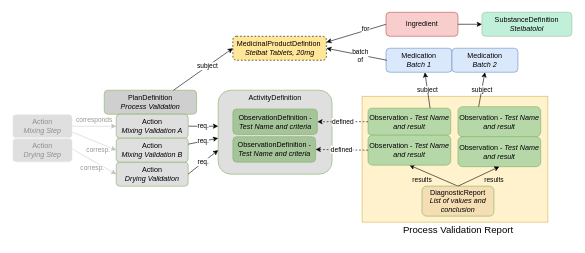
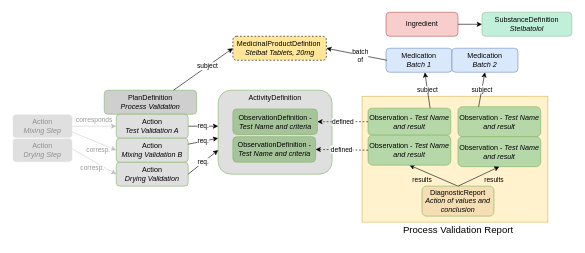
  <mxCell id="0" />
  <mxCell id="1" parent="0" />
  <mxCell id="2" value="&lt;br&gt;&lt;span style=&quot;color: rgb(0, 0, 0); font-family: Helvetica; font-size: 12px; font-style: normal; font-variant-ligatures: normal; font-variant-caps: normal; font-weight: 400; letter-spacing: normal; orphans: 2; text-align: center; text-indent: 0px; text-transform: none; widows: 2; word-spacing: 0px; -webkit-text-stroke-width: 0px; text-decoration-thickness: initial; text-decoration-style: initial; text-decoration-color: initial; float: none; display: inline !important;&quot;&gt;ActivityDefinition&lt;/span&gt;&lt;br&gt;&lt;br&gt;&lt;br&gt;&lt;br&gt;&lt;br&gt;&lt;br&gt;&lt;br&gt;&lt;br&gt;&lt;br&gt;&lt;br&gt;" style="rounded=1;whiteSpace=wrap;html=1;fontSize=12;glass=0;strokeWidth=1;shadow=0;fillColor=#dfdfdf;strokeColor=#82b366;labelPosition=center;verticalLabelPosition=middle;align=center;verticalAlign=middle;labelBackgroundColor=none;" parent="1" vertex="1"><mxGeometry x="363" y="150" width="190" height="140" as="geometry" /></mxCell>
  <mxCell id="3" value="" style="rounded=0;whiteSpace=wrap;html=1;fillColor=#fff2cc;strokeColor=#d6b656;" parent="1" vertex="1"><mxGeometry x="603" width="310" height="210" as="geometry" y="160" /></mxCell>
  <mxCell id="4" value="results" style="endArrow=classic;html=1;rounded=0;exitX=0.5;exitY=0;exitDx=0;exitDy=0;entryX=0.5;entryY=1;entryDx=0;entryDy=0;labelBackgroundColor=none;" parent="1" source="8" target="14" edge="1"><mxGeometry x="0.338" y="15" width="50" height="50" relative="1" as="geometry"><mxPoint x="773" y="270" as="sourcePoint" /><mxPoint x="849.5" y="310" as="targetPoint" /><mxPoint as="offset" /></mxGeometry></mxCell>
  <mxCell id="5" value="MedicinalProductDefintion&amp;nbsp;&lt;br&gt;&lt;i style=&quot;border-color: var(--border-color);&quot;&gt;Stelbat Tablets, 20mg&lt;/i&gt;" style="rounded=1;whiteSpace=wrap;html=1;fontSize=12;glass=0;strokeWidth=1;shadow=0;fillColor=#ffe699;dashed=1;" parent="1" vertex="1"><mxGeometry x="387.5" y="60" width="156" height="40" as="geometry" /></mxCell>
  <mxCell id="6" value="PlanDefinition&lt;br&gt;&lt;i&gt;Process Validation&lt;/i&gt;" style="rounded=1;whiteSpace=wrap;html=1;fontSize=12;glass=0;strokeWidth=1;shadow=0;fillColor=#cfcfcf;strokeColor=#82b366;" parent="1" vertex="1"><mxGeometry x="173" y="150" width="154" height="40" as="geometry" /></mxCell>
  <mxCell id="7" value="req." style="endArrow=classic;html=1;rounded=0;exitX=1;exitY=0.5;exitDx=0;exitDy=0;" parent="1" source="10" edge="1"><mxGeometry width="50" height="50" relative="1" as="geometry"><mxPoint x="743" y="435" as="sourcePoint" /><mxPoint x="363" y="210" as="targetPoint" /></mxGeometry></mxCell>
- <mxCell id="8" value="DiagnosticReport&lt;br&gt;&lt;i&gt;List of values and conclusion&lt;/i&gt;" style="rounded=1;whiteSpace=wrap;html=1;fontSize=12;glass=0;strokeWidth=1;shadow=0;fillColor=#F5DEB3;strokeColor=#82b366;" parent="1" vertex="1"><mxGeometry x="703" y="310" width="120" height="50" as="geometry" /></mxCell>
+ <mxCell id="8" value="DiagnosticReport&lt;br&gt;&lt;i&gt;Action of values and conclusion&lt;/i&gt;" style="rounded=1;whiteSpace=wrap;html=1;fontSize=12;glass=0;strokeWidth=1;shadow=0;fillColor=#F5DEB3;strokeColor=#82b366;" parent="1" vertex="1"><mxGeometry x="703" y="310" width="120" height="50" as="geometry" /></mxCell>
  <mxCell id="9" value="ObservationDefinition - &lt;i&gt;Test Name and criteria&lt;/i&gt;" style="rounded=1;whiteSpace=wrap;html=1;fontSize=12;glass=0;strokeWidth=1;shadow=0;fillColor=#A6C499;strokeColor=#82b366;" parent="1" vertex="1"><mxGeometry x="387.5" y="227.5" width="138" height="42.5" as="geometry" /></mxCell>
- <mxCell id="10" value="Action&lt;br&gt;&lt;i&gt;Mixing Validation A&lt;br&gt;&lt;/i&gt;" style="rounded=1;whiteSpace=wrap;html=1;fontSize=12;glass=0;strokeWidth=1;shadow=0;fillColor=#dfdfdf;strokeColor=#82b366;" parent="1" vertex="1"><mxGeometry x="193" y="190" width="120" height="40" as="geometry" /></mxCell>
+ <mxCell id="10" value="Action&lt;br&gt;&lt;i&gt;Test Validation A&lt;br&gt;&lt;/i&gt;" style="rounded=1;whiteSpace=wrap;html=1;fontSize=12;glass=0;strokeWidth=1;shadow=0;fillColor=#dfdfdf;strokeColor=#82b366;" parent="1" vertex="1"><mxGeometry x="193" y="190" width="120" height="40" as="geometry" /></mxCell>
  <mxCell id="11" value="Action&lt;br&gt;&lt;i&gt;Drying Validation&lt;/i&gt;" style="rounded=1;whiteSpace=wrap;html=1;fontSize=12;glass=0;strokeWidth=1;shadow=0;fillColor=#dfdfdf;strokeColor=#82b366;" parent="1" vertex="1"><mxGeometry x="193" y="270" width="120" height="40" as="geometry" /></mxCell>
  <mxCell id="12" value="req." style="endArrow=classic;html=1;rounded=0;exitX=1;exitY=0.5;exitDx=0;exitDy=0;" parent="1" source="11" edge="1"><mxGeometry width="50" height="50" relative="1" as="geometry"><mxPoint x="343" y="250" as="sourcePoint" /><mxPoint x="363" y="250" as="targetPoint" /></mxGeometry></mxCell>
  <mxCell id="13" value="Observation - &lt;i&gt;Test Name and result&lt;/i&gt;" style="rounded=1;whiteSpace=wrap;html=1;fontSize=12;glass=0;strokeWidth=1;shadow=0;fillColor=#b6d7a8;strokeColor=#82b366;" parent="1" vertex="1"><mxGeometry x="613" y="180" width="138" height="45" as="geometry" /></mxCell>
  <mxCell id="14" value="Observation - &lt;i&gt;Test Name and result&lt;/i&gt;" style="rounded=1;whiteSpace=wrap;html=1;fontSize=12;glass=0;strokeWidth=1;shadow=0;fillColor=#b6d7a8;strokeColor=#82b366;" parent="1" vertex="1"><mxGeometry x="613" y="225" width="138" height="50" as="geometry" /></mxCell>
  <mxCell id="15" value="Medication&lt;br&gt;&lt;i&gt;Batch 1&lt;/i&gt;" style="rounded=1;whiteSpace=wrap;html=1;fontSize=12;glass=0;strokeWidth=1;shadow=0;fillColor=#dae8fc;strokeColor=#6c8ebf;" parent="1" vertex="1"><mxGeometry x="643" y="80" width="110" height="40" as="geometry" /></mxCell>
  <mxCell id="16" value="" style="endArrow=classic;html=1;rounded=0;exitX=0.75;exitY=0;exitDx=0;exitDy=0;entryX=0;entryY=0.5;entryDx=0;entryDy=0;" parent="1" source="6" target="5" edge="1"><mxGeometry width="50" height="50" relative="1" as="geometry"><mxPoint x="343" y="220" as="sourcePoint" /><mxPoint x="413" y="210" as="targetPoint" /></mxGeometry></mxCell>
  <mxCell id="17" value="subject" style="edgeLabel;html=1;align=center;verticalAlign=middle;resizable=0;points=[];" parent="16" vertex="1" connectable="0"><mxGeometry x="0.238" y="-3" relative="1" as="geometry"><mxPoint x="-7" as="offset" /></mxGeometry></mxCell>
  <mxCell id="18" value="" style="endArrow=classic;html=1;rounded=0;entryX=1;entryY=0.5;entryDx=0;entryDy=0;exitX=0.013;exitY=0.5;exitDx=0;exitDy=0;exitPerimeter=0;" parent="1" source="15" target="5" edge="1"><mxGeometry width="50" height="50" relative="1" as="geometry"><mxPoint x="773" y="140" as="sourcePoint" /><mxPoint x="503" y="140" as="targetPoint" /></mxGeometry></mxCell>
  <mxCell id="19" value="batch&lt;br&gt;of" style="edgeLabel;html=1;align=center;verticalAlign=middle;resizable=0;points=[];" parent="18" vertex="1" connectable="0"><mxGeometry x="-0.401" y="1" relative="1" as="geometry"><mxPoint x="-14" y="-2" as="offset" /></mxGeometry></mxCell>
  <mxCell id="20" value="subject" style="endArrow=classic;html=1;rounded=0;entryX=0.589;entryY=1.005;entryDx=0;entryDy=0;exitX=0.75;exitY=0;exitDx=0;exitDy=0;entryPerimeter=0;" parent="1" source="13" target="15" edge="1"><mxGeometry width="50" height="50" relative="1" as="geometry"><mxPoint x="678" y="170" as="sourcePoint" /><mxPoint x="723" y="120" as="targetPoint" /></mxGeometry></mxCell>
  <mxCell id="21" value="Medication&lt;br&gt;&lt;i&gt;Batch 2&lt;/i&gt;" style="rounded=1;whiteSpace=wrap;html=1;fontSize=12;glass=0;strokeWidth=1;shadow=0;fillColor=#dae8fc;strokeColor=#6c8ebf;" parent="1" vertex="1"><mxGeometry x="753" y="80" width="110" height="40" as="geometry" /></mxCell>
  <mxCell id="22" value="Observation - &lt;i&gt;Test Name and result&lt;/i&gt;" style="rounded=1;whiteSpace=wrap;html=1;fontSize=12;glass=0;strokeWidth=1;shadow=0;fillColor=#b6d7a8;strokeColor=#82b366;" parent="1" vertex="1"><mxGeometry x="763" y="177.5" width="138" height="50" as="geometry" /></mxCell>
  <mxCell id="23" value="Observation - &lt;i&gt;Test Name and result&lt;/i&gt;" style="rounded=1;whiteSpace=wrap;html=1;fontSize=12;glass=0;strokeWidth=1;shadow=0;fillColor=#b6d7a8;strokeColor=#82b366;" parent="1" vertex="1"><mxGeometry x="763" y="227.5" width="138" height="50" as="geometry" /></mxCell>
  <mxCell id="24" value="results" style="endArrow=classic;html=1;rounded=0;exitX=0.5;exitY=0;exitDx=0;exitDy=0;entryX=0.5;entryY=1;entryDx=0;entryDy=0;labelBackgroundColor=none;" parent="1" source="8" target="23" edge="1"><mxGeometry x="0.535" y="-17" width="50" height="50" relative="1" as="geometry"><mxPoint x="763" y="330" as="sourcePoint" /><mxPoint x="692" y="285" as="targetPoint" /><mxPoint x="-1" as="offset" /></mxGeometry></mxCell>
  <mxCell id="25" value="defined" style="endArrow=classic;html=1;rounded=0;entryX=1;entryY=0.5;entryDx=0;entryDy=0;dashed=1;exitX=0;exitY=0.5;exitDx=0;exitDy=0;" parent="1" source="14" target="9" edge="1"><mxGeometry width="50" height="50" relative="1" as="geometry"><mxPoint x="563" y="250" as="sourcePoint" /><mxPoint x="393" y="260" as="targetPoint" /></mxGeometry></mxCell>
  <mxCell id="26" value="defined" style="endArrow=classic;html=1;rounded=0;entryX=1;entryY=0.5;entryDx=0;entryDy=0;dashed=1;exitX=0;exitY=0.5;exitDx=0;exitDy=0;" parent="1" source="13" target="32" edge="1"><mxGeometry width="50" height="50" relative="1" as="geometry"><mxPoint x="573" y="260" as="sourcePoint" /><mxPoint x="531" y="260" as="targetPoint" /></mxGeometry></mxCell>
  <mxCell id="27" value="subject" style="endArrow=classic;html=1;rounded=0;exitX=0.25;exitY=0;exitDx=0;exitDy=0;entryX=0.5;entryY=1;entryDx=0;entryDy=0;" parent="1" source="22" target="21" edge="1"><mxGeometry width="50" height="50" relative="1" as="geometry"><mxPoint x="731" y="207.5" as="sourcePoint" /><mxPoint x="763" y="140" as="targetPoint" /></mxGeometry></mxCell>
  <mxCell id="28" value="Ingredient" style="rounded=1;whiteSpace=wrap;html=1;fontSize=12;glass=0;strokeWidth=1;shadow=0;fillColor=#f8cecc;strokeColor=#b85450;" parent="1" vertex="1"><mxGeometry x="643" y="20" width="120" height="40" as="geometry" /></mxCell>
- <mxCell id="29" value="for" style="endArrow=classic;html=1;rounded=0;entryX=1;entryY=0.25;entryDx=0;entryDy=0;exitX=0;exitY=0.5;exitDx=0;exitDy=0;" parent="1" source="28" target="5" edge="1"><mxGeometry x="-0.333" y="-2" width="50" height="50" relative="1" as="geometry"><mxPoint x="624.43" y="110" as="sourcePoint" /><mxPoint x="549" y="100" as="targetPoint" /><mxPoint as="offset" /></mxGeometry></mxCell>
  <mxCell id="30" value="SubstanceDefinition&lt;br&gt;&lt;i&gt;Stelbatolol&lt;/i&gt;" style="rounded=1;whiteSpace=wrap;html=1;fontSize=12;glass=0;strokeWidth=1;shadow=0;fillColor=#c1f0da;strokeColor=#9ebda2;" parent="1" vertex="1"><mxGeometry x="803" y="20" width="150" height="40" as="geometry" /></mxCell>
  <mxCell id="31" value="" style="endArrow=classic;html=1;rounded=0;exitX=1;exitY=0.5;exitDx=0;exitDy=0;" parent="1" source="28" edge="1"><mxGeometry x="-0.333" y="-2" width="50" height="50" relative="1" as="geometry"><mxPoint x="653" y="50" as="sourcePoint" /><mxPoint x="803" y="40" as="targetPoint" /><mxPoint as="offset" /></mxGeometry></mxCell>
  <mxCell id="32" value="ObservationDefinition - &lt;i&gt;Test Name and criteria&lt;/i&gt;" style="rounded=1;whiteSpace=wrap;html=1;fontSize=12;glass=0;strokeWidth=1;shadow=0;fillColor=#A6C499;strokeColor=#82b366;" parent="1" vertex="1"><mxGeometry x="387.5" y="181.25" width="141" height="42.5" as="geometry" /></mxCell>
  <mxCell id="33" value="Action&lt;br&gt;&lt;i&gt;Mixing Step&lt;/i&gt;" style="rounded=1;whiteSpace=wrap;html=1;fontSize=12;glass=0;strokeWidth=1;shadow=0;fillColor=#dfdfdf;strokeColor=#ffffff;fontColor=#8f8f8f;" parent="1" vertex="1"><mxGeometry x="20" y="190" width="100" height="40" as="geometry" /></mxCell>
  <mxCell id="34" value="Action&lt;br&gt;&lt;i&gt;Drying Step&lt;/i&gt;" style="rounded=1;whiteSpace=wrap;html=1;fontSize=12;glass=0;strokeWidth=1;shadow=0;fillColor=#dfdfdf;strokeColor=#ffffff;fontColor=#8f8f8f;" parent="1" vertex="1"><mxGeometry x="20" y="230" width="100" height="40" as="geometry" /></mxCell>
  <mxCell id="35" value="corresponds" style="endArrow=classic;html=1;rounded=0;exitX=1;exitY=0.5;exitDx=0;exitDy=0;entryX=0;entryY=0.5;entryDx=0;entryDy=0;textOpacity=40;opacity=20;" parent="1" source="33" target="10" edge="1"><mxGeometry x="-0.025" y="10" width="50" height="50" relative="1" as="geometry"><mxPoint x="130" y="209.5" as="sourcePoint" /><mxPoint x="193" y="209.5" as="targetPoint" /><mxPoint as="offset" /></mxGeometry></mxCell>
  <mxCell id="36" value="corresp." style="endArrow=classic;html=1;rounded=0;exitX=1;exitY=0.5;exitDx=0;exitDy=0;entryX=0;entryY=0.5;entryDx=0;entryDy=0;textOpacity=40;opacity=20;" parent="1" target="11" edge="1"><mxGeometry x="0.046" y="-11" width="50" height="50" relative="1" as="geometry"><mxPoint x="120" y="248.25" as="sourcePoint" /><mxPoint x="200" y="248.25" as="targetPoint" /><mxPoint as="offset" /></mxGeometry></mxCell>
  <mxCell id="37" value="Action&lt;br&gt;&lt;i&gt;Mixing Validation B&lt;br&gt;&lt;/i&gt;" style="rounded=1;whiteSpace=wrap;html=1;fontSize=12;glass=0;strokeWidth=1;shadow=0;fillColor=#dfdfdf;strokeColor=#82b366;" parent="1" vertex="1"><mxGeometry x="193" y="230" width="120" height="40" as="geometry" /></mxCell>
  <mxCell id="38" value="corresp." style="endArrow=classic;html=1;rounded=0;exitX=1;exitY=0.75;exitDx=0;exitDy=0;entryX=0;entryY=0.5;entryDx=0;entryDy=0;textOpacity=40;opacity=20;" parent="1" source="33" target="37" edge="1"><mxGeometry x="0.297" y="-11" width="50" height="50" relative="1" as="geometry"><mxPoint x="130" y="220" as="sourcePoint" /><mxPoint x="203" y="220" as="targetPoint" /><mxPoint as="offset" /></mxGeometry></mxCell>
  <mxCell id="39" value="req." style="endArrow=classic;html=1;rounded=0;exitX=1;exitY=0.25;exitDx=0;exitDy=0;" parent="1" source="37" edge="1"><mxGeometry width="50" height="50" relative="1" as="geometry"><mxPoint x="323" y="220" as="sourcePoint" /><mxPoint x="363" y="230" as="targetPoint" /></mxGeometry></mxCell>
  <mxCell id="40" value="&lt;font style=&quot;font-size: 16px;&quot;&gt;Process Validation Report&lt;/font&gt;" style="text;strokeColor=none;fillColor=none;html=1;fontSize=24;fontStyle=0;verticalAlign=middle;align=center;" parent="1" vertex="1"><mxGeometry x="713" y="360" width="100" height="40" as="geometry" /></mxCell>
